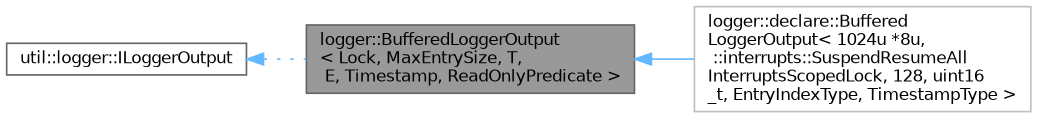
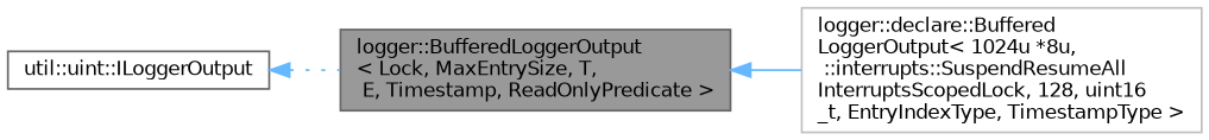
  digraph {
    rankdir=LR
    node [color=gray40 fillcolor=white fontname=Helvetica fontsize=10 shape=box style=filled]
    edge [color=steelblue1 dir=back fontname=Helvetica fontsize=10 labelfontname=Helvetica labelfontsize=10]
    n1 [fillcolor=grey60 fontcolor=black height=0.2 label="logger::BufferedLoggerOutput\l\< Lock, MaxEntrySize, T,\l E, Timestamp, ReadOnlyPredicate \>" width=0.4]
    n2 [color=grey75 height=0.2 label="logger::declare::Buffered\lLoggerOutput\< 1024u *8u,\l ::interrupts::SuspendResumeAll\lInterruptsScopedLock, 128, uint16\l_t, EntryIndexType, TimestampType \>" width=0.4]
-   n3 [height=0.2 label="util::logger::ILoggerOutput" width=0.4]
+   n3 [height=0.2 label="util::uint::ILoggerOutput" width=0.4]
    n1 -> n2 [style=solid]
    n3 -> n1 [style=dotted]
  }
